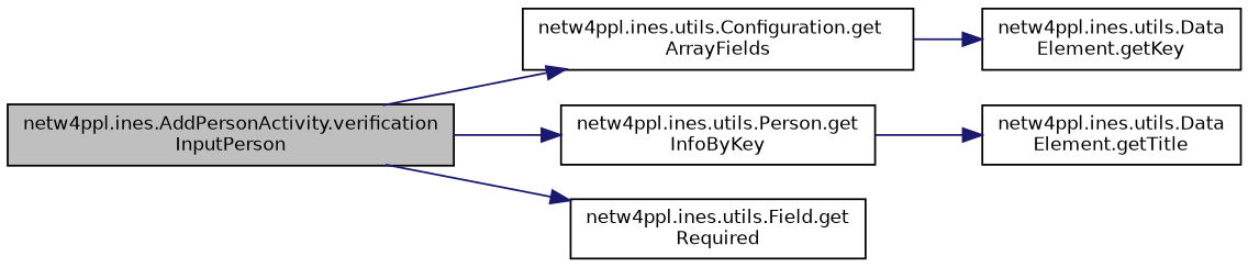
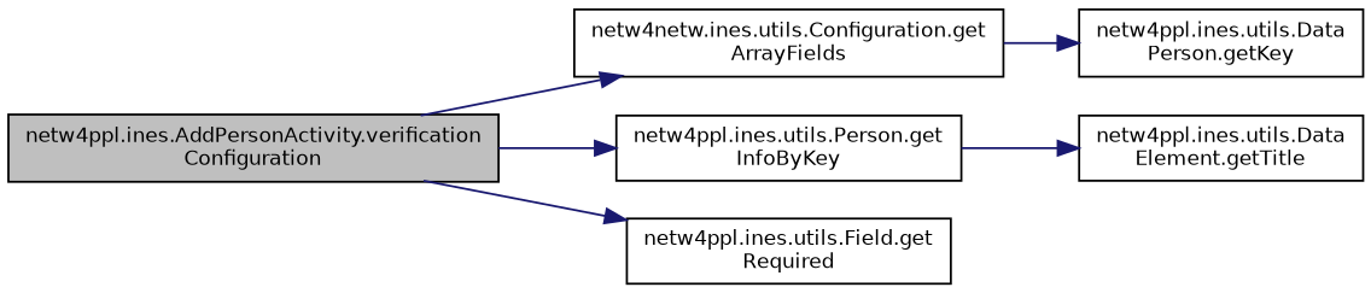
  digraph {
    rankdir=LR
    node [color=black fillcolor=white fontname=Helvetica fontsize=10 shape=record style=filled]
    edge [color=midnightblue fontname=Helvetica fontsize=10 labelfontname=Helvetica labelfontsize=10 style=solid]
-   n1 [fillcolor=grey75 fontcolor=black height=0.2 label="netw4ppl.ines.AddPersonActivity.verification\lInputPerson" width=0.4]
-   n2 [height=0.2 label="netw4ppl.ines.utils.Configuration.get\lArrayFields" width=0.4]
+   n1 [fillcolor=grey75 fontcolor=black height=0.2 label="netw4ppl.ines.AddPersonActivity.verification\lConfiguration" width=0.4]
+   n2 [height=0.2 label="netw4netw.ines.utils.Configuration.get\lArrayFields" width=0.4]
    n3 [height=0.2 label="netw4ppl.ines.utils.Person.get\lInfoByKey" width=0.4]
    n4 [height=0.2 label="netw4ppl.ines.utils.Field.get\lRequired" width=0.4]
-   n5 [height=0.2 label="netw4ppl.ines.utils.Data\lElement.getKey" width=0.4]
+   n5 [height=0.2 label="netw4ppl.ines.utils.Data\lPerson.getKey" width=0.4]
    n6 [height=0.2 label="netw4ppl.ines.utils.Data\lElement.getTitle" width=0.4]
    n1 -> n2
    n1 -> n3
    n1 -> n4
    n2 -> n5
    n3 -> n6
  }
